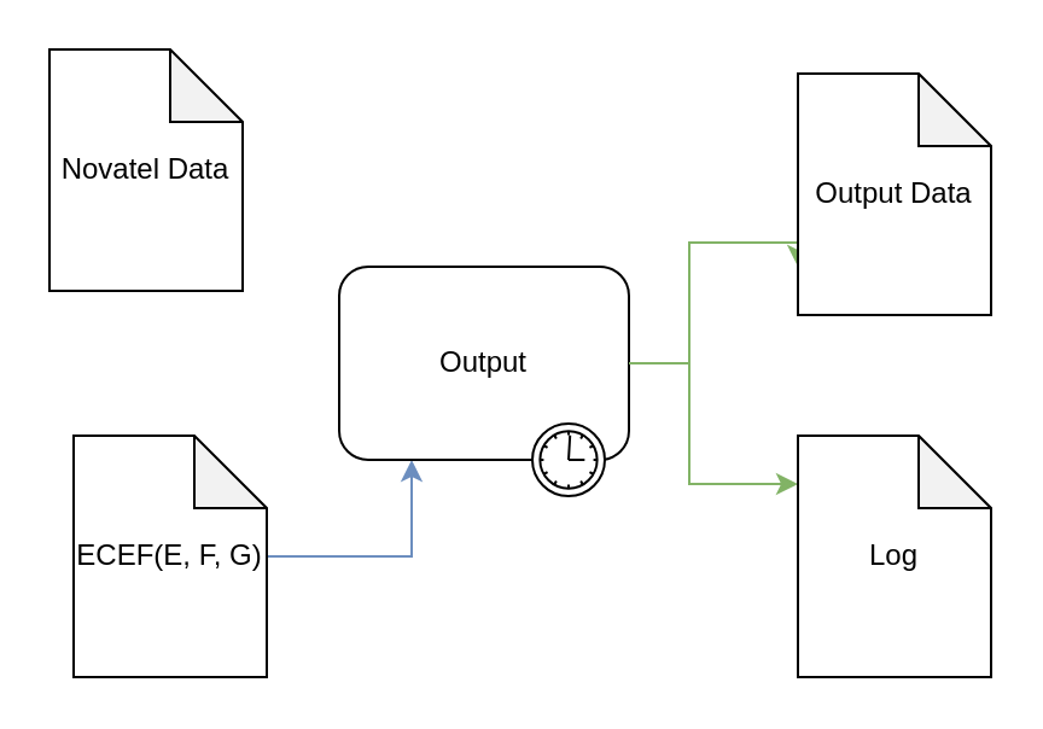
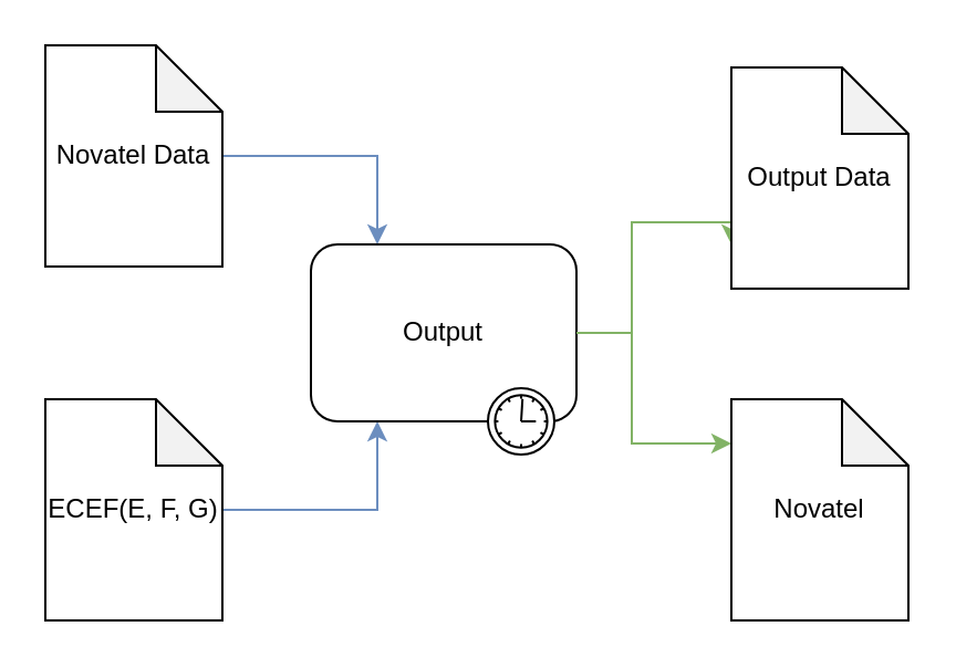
  <mxCell id="0" />
  <mxCell id="1" parent="0" />
  <mxCell id="2" style="edgeStyle=orthogonalEdgeStyle;rounded=0;orthogonalLoop=1;jettySize=auto;html=1;entryX=0.25;entryY=1;entryDx=0;entryDy=0;fillColor=#dae8fc;strokeColor=#6c8ebf;" edge="1" parent="1" source="3" target="6"><mxGeometry relative="1" as="geometry" /></mxCell>
- <mxCell id="3" value="ECEF(E, F, G)" style="shape=note;whiteSpace=wrap;html=1;backgroundOutline=1;darkOpacity=0.05;" vertex="1" parent="1"><mxGeometry x="30" y="180" width="80" height="100" as="geometry" /></mxCell>
+ <mxCell id="3" value="ECEF(E, F, G)" style="shape=note;whiteSpace=wrap;html=1;backgroundOutline=1;darkOpacity=0.05;" vertex="1" parent="1"><mxGeometry x="20" y="180" width="80" height="100" as="geometry" /></mxCell>
+ <mxCell id="4" style="edgeStyle=orthogonalEdgeStyle;rounded=0;orthogonalLoop=1;jettySize=auto;html=1;entryX=0.25;entryY=0;entryDx=0;entryDy=0;fillColor=#dae8fc;strokeColor=#6c8ebf;" edge="1" parent="1" source="5" target="6"><mxGeometry relative="1" as="geometry" /></mxCell>
  <mxCell id="5" value="Novatel Data" style="shape=note;whiteSpace=wrap;html=1;backgroundOutline=1;darkOpacity=0.05;" vertex="1" parent="1"><mxGeometry x="20" y="20" width="80" height="100" as="geometry" /></mxCell>
  <mxCell id="6" value="Output" style="html=1;whiteSpace=wrap;rounded=1;dropTarget=0;" vertex="1" parent="1"><mxGeometry x="140" y="110" width="120" height="80" as="geometry" /></mxCell>
  <mxCell id="7" value="" style="shape=mxgraph.bpmn.timer_start;perimeter=ellipsePerimeter;html=1;verticalLabelPosition=bottom;verticalAlign=top;outlineConnect=0;" vertex="1" parent="6"><mxGeometry x="1" y="1" width="30" height="30" relative="1" as="geometry"><mxPoint x="-40" y="-15" as="offset" /></mxGeometry></mxCell>
  <mxCell id="8" style="edgeStyle=orthogonalEdgeStyle;rounded=0;orthogonalLoop=1;jettySize=auto;html=1;exitX=1;exitY=1;exitDx=0;exitDy=0;exitPerimeter=0;entryX=0;entryY=0.2;entryDx=0;entryDy=0;entryPerimeter=0;fillColor=#d5e8d4;strokeColor=#82b366;" edge="1" parent="1" source="10" target="11"><mxGeometry relative="1" as="geometry" /></mxCell>
  <mxCell id="9" style="edgeStyle=orthogonalEdgeStyle;rounded=0;orthogonalLoop=1;jettySize=auto;html=1;exitX=1;exitY=0;exitDx=0;exitDy=0;exitPerimeter=0;entryX=0;entryY=0.8;entryDx=0;entryDy=0;entryPerimeter=0;fillColor=#d5e8d4;strokeColor=#82b366;" edge="1" parent="1" source="10" target="12"><mxGeometry relative="1" as="geometry" /></mxCell>
  <mxCell id="10" value="" style="strokeWidth=1;html=1;shape=mxgraph.flowchart.annotation_2;align=left;labelPosition=right;pointerEvents=1;fillColor=#d5e8d4;strokeColor=#82b366;" vertex="1" parent="1"><mxGeometry x="260" y="100" width="50" height="100" as="geometry" /></mxCell>
- <mxCell id="11" value="Log" style="shape=note;whiteSpace=wrap;html=1;backgroundOutline=1;darkOpacity=0.05;" vertex="1" parent="1"><mxGeometry x="330" y="180" width="80" height="100" as="geometry" /></mxCell>
+ <mxCell id="11" value="Novatel" style="shape=note;whiteSpace=wrap;html=1;backgroundOutline=1;darkOpacity=0.05;" vertex="1" parent="1"><mxGeometry x="330" y="180" width="80" height="100" as="geometry" /></mxCell>
  <mxCell id="12" value="Output Data" style="shape=note;whiteSpace=wrap;html=1;backgroundOutline=1;darkOpacity=0.05;" vertex="1" parent="1"><mxGeometry x="330" y="30" width="80" height="100" as="geometry" /></mxCell>
